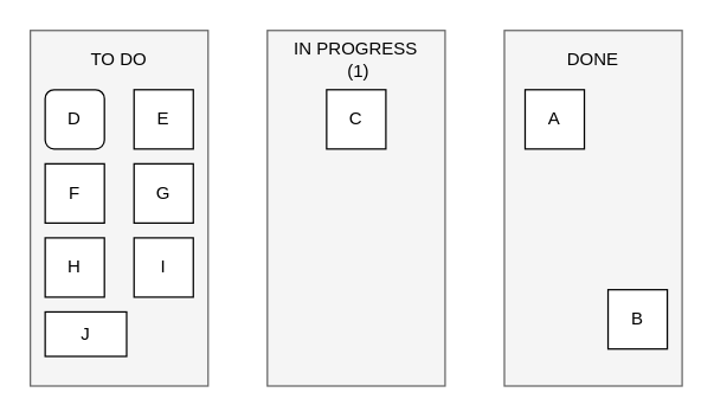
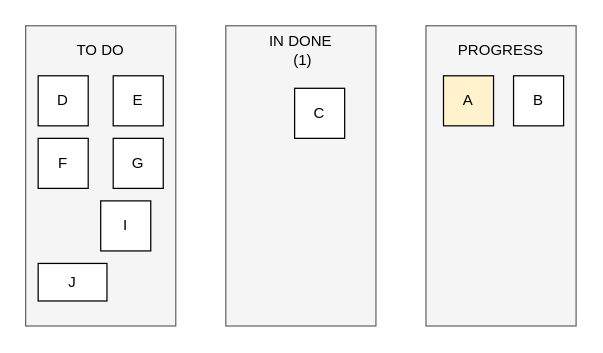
  <mxCell id="0" />
  <mxCell id="1" parent="0" />
  <mxCell id="2" value="" style="rounded=0;whiteSpace=wrap;html=1;fillColor=#f5f5f5;fontColor=#333333;strokeColor=#666666;" parent="1" vertex="1"><mxGeometry x="180" y="20" width="120" height="240" as="geometry" /></mxCell>
  <mxCell id="3" value="" style="rounded=0;whiteSpace=wrap;html=1;fillColor=#f5f5f5;fontColor=#333333;strokeColor=#666666;" parent="1" vertex="1"><mxGeometry x="20" y="20" width="120" height="240" as="geometry" /></mxCell>
  <mxCell id="4" value="" style="rounded=0;whiteSpace=wrap;html=1;fillColor=#f5f5f5;fontColor=#333333;strokeColor=#666666;" parent="1" vertex="1"><mxGeometry x="340" y="20" width="120" height="240" as="geometry" /></mxCell>
- <mxCell id="5" value="D" style="whiteSpace=wrap;html=1;rounded=1;" parent="1" vertex="1"><mxGeometry x="30" y="60" width="40" height="40" as="geometry" /></mxCell>
+ <mxCell id="5" value="D" style="rounded=0;whiteSpace=wrap;html=1;" parent="1" vertex="1"><mxGeometry x="30" y="60" width="40" height="40" as="geometry" /></mxCell>
  <mxCell id="6" value="E" style="rounded=0;whiteSpace=wrap;html=1;" parent="1" vertex="1"><mxGeometry x="90" y="60" width="40" height="40" as="geometry" /></mxCell>
  <mxCell id="7" value="F" style="rounded=0;whiteSpace=wrap;html=1;" parent="1" vertex="1"><mxGeometry x="30" y="110" width="40" height="40" as="geometry" /></mxCell>
  <mxCell id="8" value="G" style="rounded=0;whiteSpace=wrap;html=1;" parent="1" vertex="1"><mxGeometry x="90" y="110" width="40" height="40" as="geometry" /></mxCell>
  <mxCell id="9" value="TO DO" style="text;html=1;strokeColor=none;fillColor=none;align=center;verticalAlign=middle;whiteSpace=wrap;rounded=0;" parent="1" vertex="1"><mxGeometry x="40" y="20" width="80" height="40" as="geometry" /></mxCell>
- <mxCell id="10" value="C" style="rounded=0;whiteSpace=wrap;html=1;" parent="1" vertex="1"><mxGeometry x="220" y="60" width="40" height="40" as="geometry" /></mxCell>
- <mxCell id="11" value="IN PROGRESS&lt;br&gt;&amp;nbsp;(1)" style="text;html=1;strokeColor=none;fillColor=none;align=center;verticalAlign=middle;whiteSpace=wrap;rounded=0;" parent="1" vertex="1"><mxGeometry x="180" y="20" width="120" height="40" as="geometry" /></mxCell>
- <mxCell id="12" value="A" style="rounded=0;whiteSpace=wrap;html=1;" parent="1" vertex="1"><mxGeometry x="354" y="60" width="40" height="40" as="geometry" /></mxCell>
- <mxCell id="13" value="B" style="rounded=0;whiteSpace=wrap;html=1;" parent="1" vertex="1"><mxGeometry x="410" y="195" width="40" height="40" as="geometry" /></mxCell>
- <mxCell id="14" value="DONE" style="text;html=1;strokeColor=none;fillColor=none;align=center;verticalAlign=middle;whiteSpace=wrap;rounded=0;" parent="1" vertex="1"><mxGeometry x="360" y="20" width="80" height="40" as="geometry" /></mxCell>
- <mxCell id="15" value="H" style="rounded=0;whiteSpace=wrap;html=1;" parent="1" vertex="1"><mxGeometry x="30" y="160" width="40" height="40" as="geometry" /></mxCell>
- <mxCell id="16" value="I" style="rounded=0;whiteSpace=wrap;html=1;" parent="1" vertex="1"><mxGeometry x="90" y="160" width="40" height="40" as="geometry" /></mxCell>
+ <mxCell id="10" value="C" style="rounded=0;whiteSpace=wrap;html=1;" parent="1" vertex="1"><mxGeometry x="235" y="70" width="40" height="40" as="geometry" /></mxCell>
+ <mxCell id="11" value="IN DONE&lt;br&gt;&amp;nbsp;(1)" style="text;html=1;strokeColor=none;fillColor=none;align=center;verticalAlign=middle;whiteSpace=wrap;rounded=0;" parent="1" vertex="1"><mxGeometry x="180" y="20" width="120" height="40" as="geometry" /></mxCell>
+ <mxCell id="12" value="A" style="rounded=0;whiteSpace=wrap;html=1;fillColor=#fff2cc;" parent="1" vertex="1"><mxGeometry x="354" y="60" width="40" height="40" as="geometry" /></mxCell>
+ <mxCell id="13" value="B" style="rounded=0;whiteSpace=wrap;html=1;" parent="1" vertex="1"><mxGeometry x="410" y="60" width="40" height="40" as="geometry" /></mxCell>
+ <mxCell id="14" value="PROGRESS" style="text;html=1;strokeColor=none;fillColor=none;align=center;verticalAlign=middle;whiteSpace=wrap;rounded=0;" parent="1" vertex="1"><mxGeometry x="360" y="20" width="80" height="40" as="geometry" /></mxCell>
+ <mxCell id="16" value="I" style="rounded=0;whiteSpace=wrap;html=1;" parent="1" vertex="1"><mxGeometry x="80" y="160" width="40" height="40" as="geometry" /></mxCell>
  <mxCell id="17" value="J" style="rounded=0;whiteSpace=wrap;html=1;" parent="1" vertex="1"><mxGeometry x="30" y="210" width="55" height="30" as="geometry" /></mxCell>
